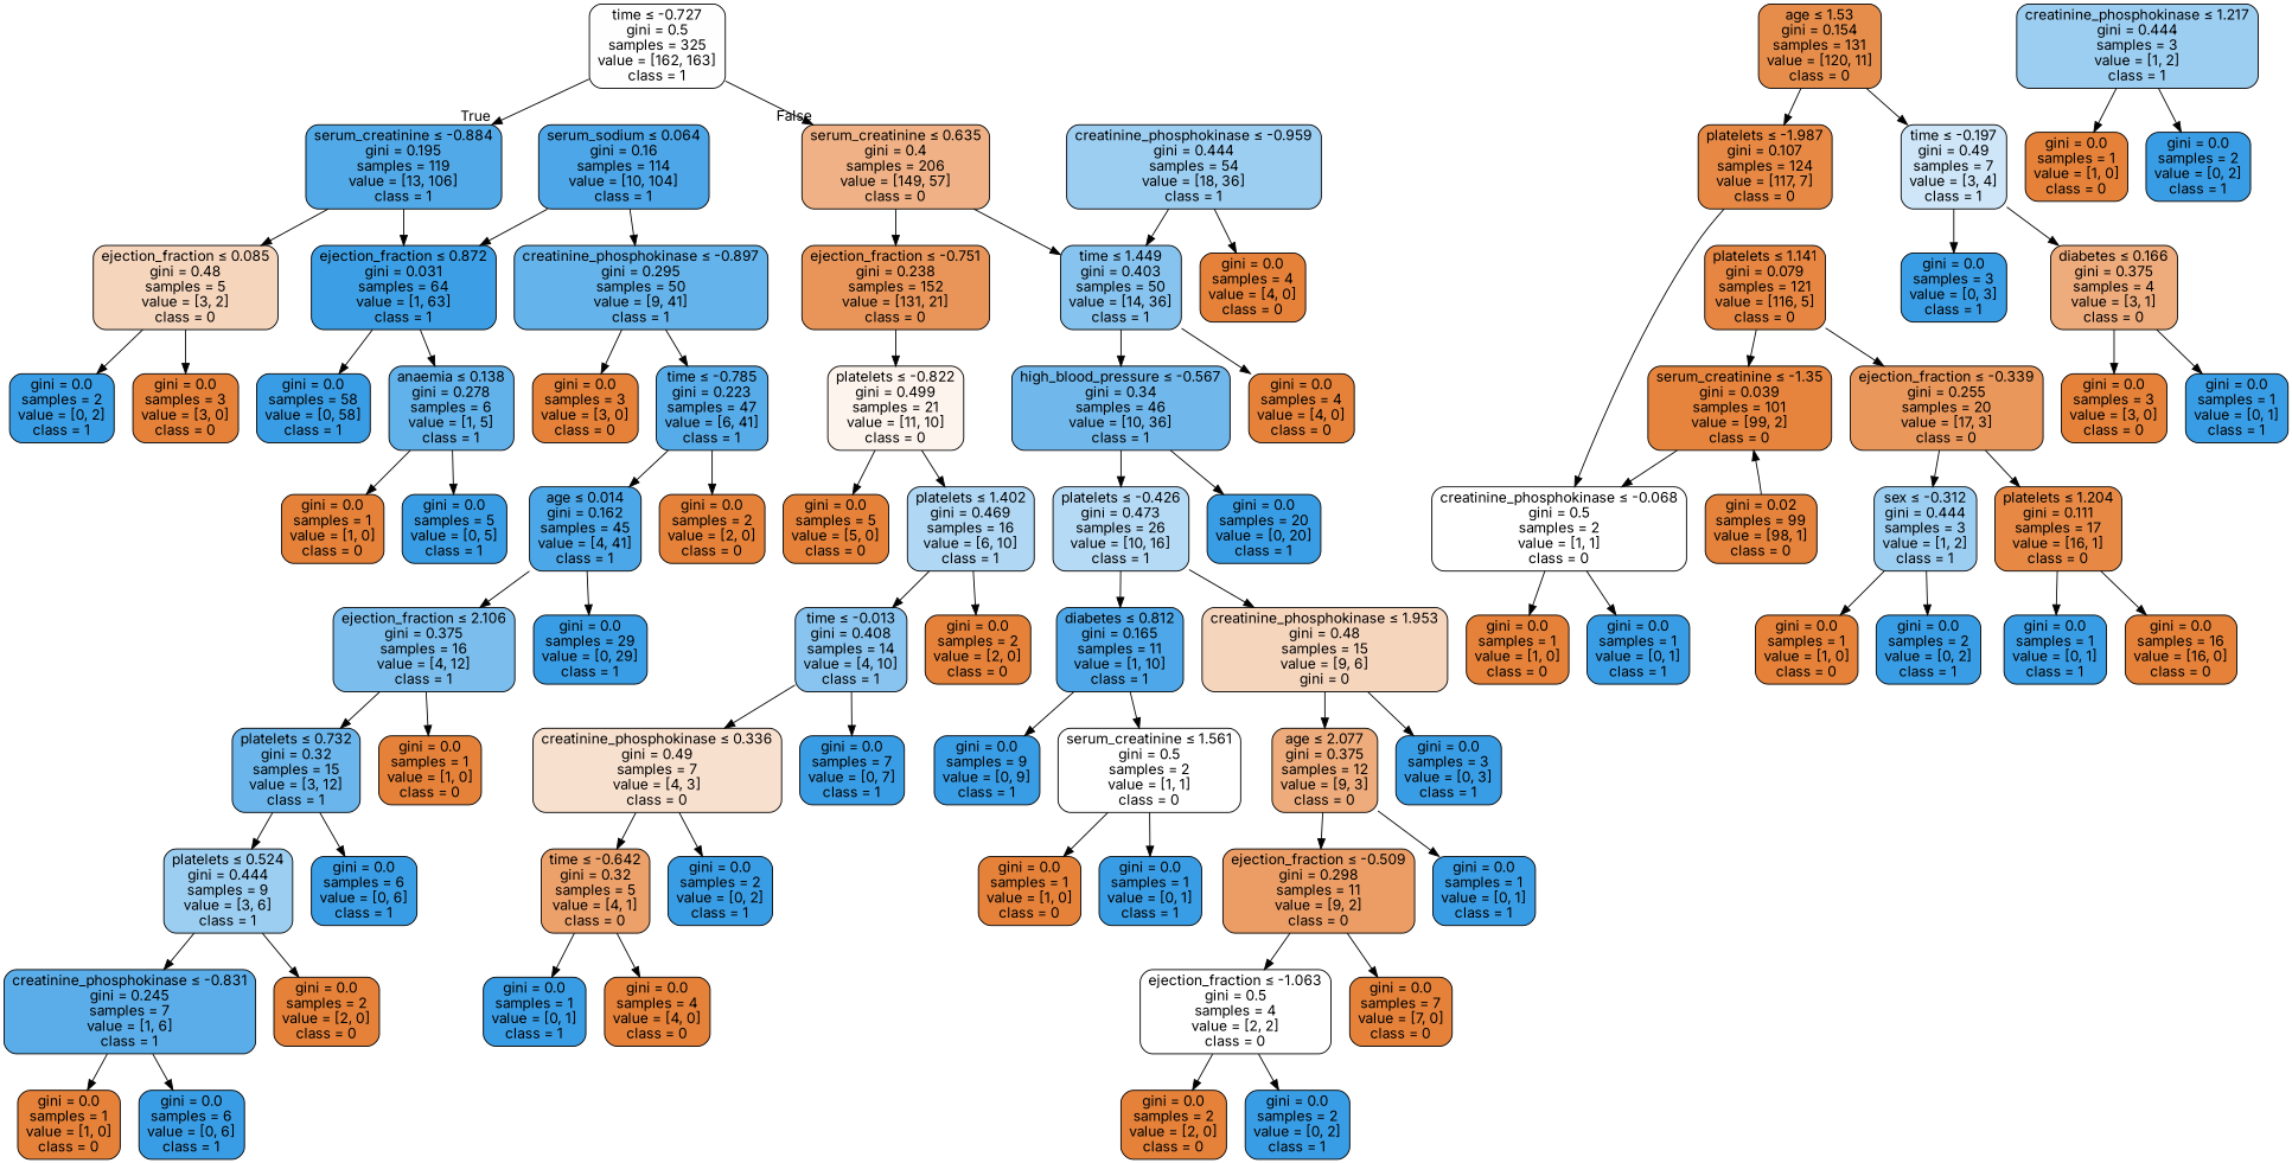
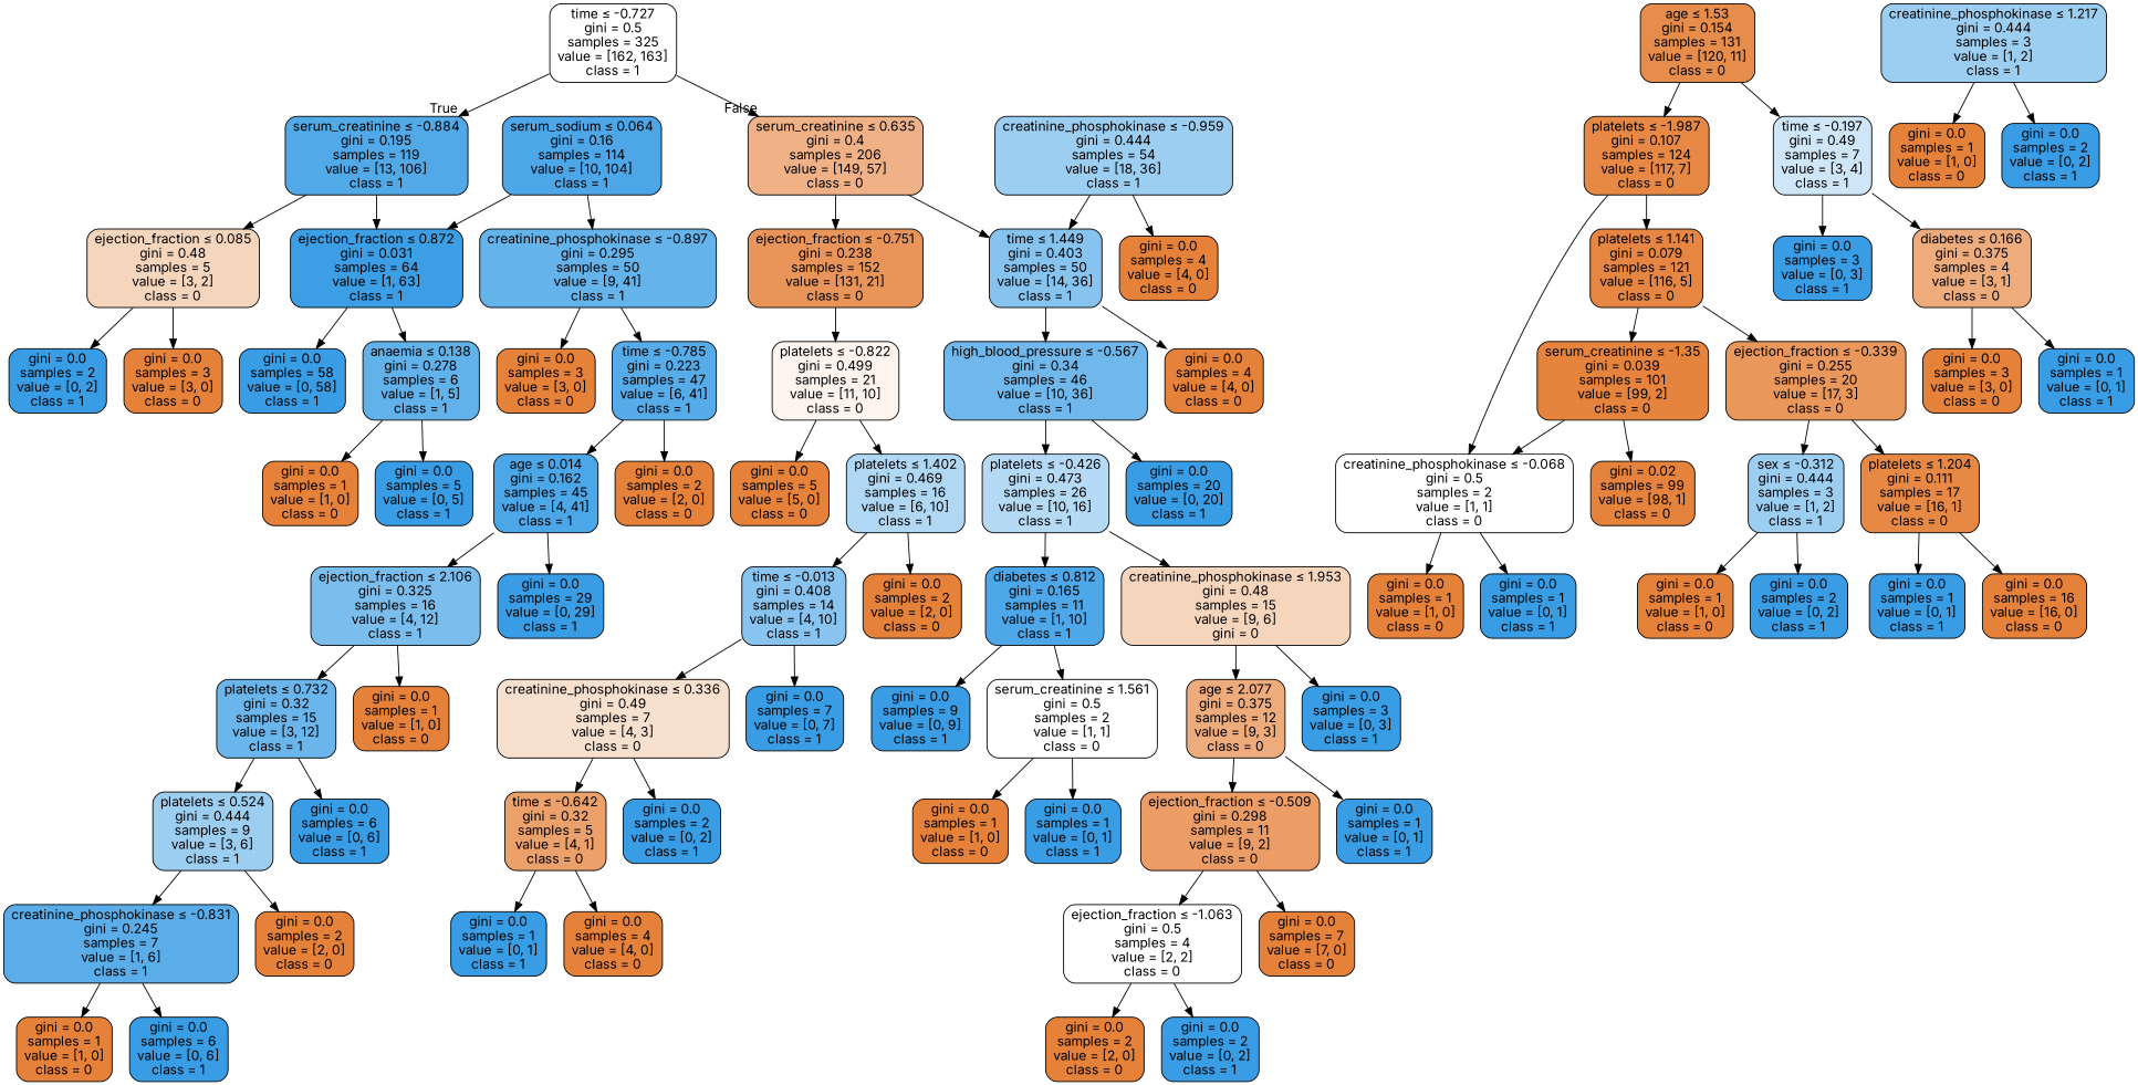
  digraph {
    fontname=Inter
    node [color=black fillcolor="#399de5" fontname=Inter shape=box style="filled, rounded"]
    edge [fontname=Inter]
    n1 [fillcolor="#fefeff" label=<time &le; -0.727<br/>gini = 0.5<br/>samples = 325<br/>value = [162, 163]<br/>class = 1>]
    n2 [fillcolor="#51a9e8" label=<serum_creatinine &le; -0.884<br/>gini = 0.195<br/>samples = 119<br/>value = [13, 106]<br/>class = 1>]
    n3 [fillcolor="#efb185" label=<serum_creatinine &le; 0.635<br/>gini = 0.4<br/>samples = 206<br/>value = [149, 57]<br/>class = 0>]
    n4 [fillcolor="#f6d5bd" label=<ejection_fraction &le; 0.085<br/>gini = 0.48<br/>samples = 5<br/>value = [3, 2]<br/>class = 0>]
    n5 [fillcolor="#3c9fe5" label=<ejection_fraction &le; 0.872<br/>gini = 0.031<br/>samples = 64<br/>value = [1, 63]<br/>class = 1>]
    n6 [fillcolor="#e99559" label=<ejection_fraction &le; -0.751<br/>gini = 0.238<br/>samples = 152<br/>value = [131, 21]<br/>class = 0>]
    n7 [fillcolor="#86c3ef" label=<time &le; 1.449<br/>gini = 0.403<br/>samples = 50<br/>value = [14, 36]<br/>class = 1>]
    n8 [label=<gini = 0.0<br/>samples = 2<br/>value = [0, 2]<br/>class = 1>]
    n9 [fillcolor="#e58139" label=<gini = 0.0<br/>samples = 3<br/>value = [3, 0]<br/>class = 0>]
    n10 [fillcolor="#4ca6e8" label=<serum_sodium &le; 0.064<br/>gini = 0.16<br/>samples = 114<br/>value = [10, 104]<br/>class = 1>]
    n11 [fillcolor="#64b3eb" label=<creatinine_phosphokinase &le; -0.897<br/>gini = 0.295<br/>samples = 50<br/>value = [9, 41]<br/>class = 1>]
    n12 [label=<gini = 0.0<br/>samples = 58<br/>value = [0, 58]<br/>class = 1>]
    n13 [fillcolor="#61b1ea" label=<anaemia &le; 0.138<br/>gini = 0.278<br/>samples = 6<br/>value = [1, 5]<br/>class = 1>]
    n14 [fillcolor="#e58139" label=<gini = 0.0<br/>samples = 3<br/>value = [3, 0]<br/>class = 0>]
    n15 [fillcolor="#56abe9" label=<time &le; -0.785<br/>gini = 0.223<br/>samples = 47<br/>value = [6, 41]<br/>class = 1>]
    n16 [fillcolor="#e58139" label=<gini = 0.0<br/>samples = 1<br/>value = [1, 0]<br/>class = 0>]
    n17 [label=<gini = 0.0<br/>samples = 5<br/>value = [0, 5]<br/>class = 1>]
    n18 [fillcolor="#4ca7e8" label=<age &le; 0.014<br/>gini = 0.162<br/>samples = 45<br/>value = [4, 41]<br/>class = 1>]
    n19 [fillcolor="#e58139" label=<gini = 0.0<br/>samples = 2<br/>value = [2, 0]<br/>class = 0>]
-   n20 [fillcolor="#7bbeee" label=<ejection_fraction &le; 2.106<br/>gini = 0.375<br/>samples = 16<br/>value = [4, 12]<br/>class = 1>]
+   n20 [fillcolor="#7bbeee" label=<ejection_fraction &le; 2.106<br/>gini = 0.325<br/>samples = 16<br/>value = [4, 12]<br/>class = 1>]
    n21 [label=<gini = 0.0<br/>samples = 29<br/>value = [0, 29]<br/>class = 1>]
    n22 [fillcolor="#6ab6ec" label=<platelets &le; 0.732<br/>gini = 0.32<br/>samples = 15<br/>value = [3, 12]<br/>class = 1>]
    n23 [fillcolor="#e58139" label=<gini = 0.0<br/>samples = 1<br/>value = [1, 0]<br/>class = 0>]
    n24 [fillcolor="#9ccef2" label=<platelets &le; 0.524<br/>gini = 0.444<br/>samples = 9<br/>value = [3, 6]<br/>class = 1>]
    n25 [label=<gini = 0.0<br/>samples = 6<br/>value = [0, 6]<br/>class = 1>]
    n26 [fillcolor="#5aade9" label=<creatinine_phosphokinase &le; -0.831<br/>gini = 0.245<br/>samples = 7<br/>value = [1, 6]<br/>class = 1>]
    n27 [fillcolor="#e58139" label=<gini = 0.0<br/>samples = 2<br/>value = [2, 0]<br/>class = 0>]
    n28 [fillcolor="#e58139" label=<gini = 0.0<br/>samples = 1<br/>value = [1, 0]<br/>class = 0>]
    n29 [label=<gini = 0.0<br/>samples = 6<br/>value = [0, 6]<br/>class = 1>]
    n30 [fillcolor="#fdf4ed" label=<platelets &le; -0.822<br/>gini = 0.499<br/>samples = 21<br/>value = [11, 10]<br/>class = 0>]
    n31 [fillcolor="#9ccef2" label=<creatinine_phosphokinase &le; -0.959<br/>gini = 0.444<br/>samples = 54<br/>value = [18, 36]<br/>class = 1>]
    n32 [fillcolor="#e58139" label=<gini = 0.0<br/>samples = 4<br/>value = [4, 0]<br/>class = 0>]
    n33 [fillcolor="#e58139" label=<gini = 0.0<br/>samples = 5<br/>value = [5, 0]<br/>class = 0>]
    n34 [fillcolor="#b0d8f5" label=<platelets &le; 1.402<br/>gini = 0.469<br/>samples = 16<br/>value = [6, 10]<br/>class = 1>]
    n35 [fillcolor="#e78d4b" label=<age &le; 1.53<br/>gini = 0.154<br/>samples = 131<br/>value = [120, 11]<br/>class = 0>]
    n36 [fillcolor="#e78945" label=<platelets &le; -1.987<br/>gini = 0.107<br/>samples = 124<br/>value = [117, 7]<br/>class = 0>]
    n37 [fillcolor="#cee6f8" label=<time &le; -0.197<br/>gini = 0.49<br/>samples = 7<br/>value = [3, 4]<br/>class = 1>]
    n38 [fillcolor="#88c4ef" label=<time &le; -0.013<br/>gini = 0.408<br/>samples = 14<br/>value = [4, 10]<br/>class = 1>]
    n39 [fillcolor="#e58139" label=<gini = 0.0<br/>samples = 2<br/>value = [2, 0]<br/>class = 0>]
    n40 [fillcolor="#f8e0ce" label=<creatinine_phosphokinase &le; 0.336<br/>gini = 0.49<br/>samples = 7<br/>value = [4, 3]<br/>class = 0>]
    n41 [label=<gini = 0.0<br/>samples = 7<br/>value = [0, 7]<br/>class = 1>]
    n42 [fillcolor="#eca06a" label=<time &le; -0.642<br/>gini = 0.32<br/>samples = 5<br/>value = [4, 1]<br/>class = 0>]
    n43 [label=<gini = 0.0<br/>samples = 2<br/>value = [0, 2]<br/>class = 1>]
    n44 [label=<gini = 0.0<br/>samples = 1<br/>value = [0, 1]<br/>class = 1>]
    n45 [fillcolor="#e58139" label=<gini = 0.0<br/>samples = 4<br/>value = [4, 0]<br/>class = 0>]
    n46 [fillcolor="#e68642" label=<platelets &le; 1.141<br/>gini = 0.079<br/>samples = 121<br/>value = [116, 5]<br/>class = 0>]
    n47 [fillcolor="#ffffff" label=<creatinine_phosphokinase &le; -0.068<br/>gini = 0.5<br/>samples = 2<br/>value = [1, 1]<br/>class = 0>]
    n48 [label=<gini = 0.0<br/>samples = 3<br/>value = [0, 3]<br/>class = 1>]
    n49 [fillcolor="#eeab7b" label=<diabetes &le; 0.166<br/>gini = 0.375<br/>samples = 4<br/>value = [3, 1]<br/>class = 0>]
    n50 [fillcolor="#9ccef2" label=<creatinine_phosphokinase &le; 1.217<br/>gini = 0.444<br/>samples = 3<br/>value = [1, 2]<br/>class = 1>]
    n51 [fillcolor="#e58139" label=<gini = 0.0<br/>samples = 1<br/>value = [1, 0]<br/>class = 0>]
    n52 [label=<gini = 0.0<br/>samples = 2<br/>value = [0, 2]<br/>class = 1>]
    n53 [fillcolor="#e6843d" label=<serum_creatinine &le; -1.35<br/>gini = 0.039<br/>samples = 101<br/>value = [99, 2]<br/>class = 0>]
    n54 [fillcolor="#ea975c" label=<ejection_fraction &le; -0.339<br/>gini = 0.255<br/>samples = 20<br/>value = [17, 3]<br/>class = 0>]
    n55 [fillcolor="#e5823b" label=<gini = 0.02<br/>samples = 99<br/>value = [98, 1]<br/>class = 0>]
    n56 [fillcolor="#9ccef2" label=<sex &le; -0.312<br/>gini = 0.444<br/>samples = 3<br/>value = [1, 2]<br/>class = 1>]
    n57 [fillcolor="#e78945" label=<platelets &le; 1.204<br/>gini = 0.111<br/>samples = 17<br/>value = [16, 1]<br/>class = 0>]
    n58 [fillcolor="#e58139" label=<gini = 0.0<br/>samples = 1<br/>value = [1, 0]<br/>class = 0>]
    n59 [label=<gini = 0.0<br/>samples = 1<br/>value = [0, 1]<br/>class = 1>]
    n60 [fillcolor="#e58139" label=<gini = 0.0<br/>samples = 1<br/>value = [1, 0]<br/>class = 0>]
    n61 [label=<gini = 0.0<br/>samples = 2<br/>value = [0, 2]<br/>class = 1>]
    n62 [label=<gini = 0.0<br/>samples = 1<br/>value = [0, 1]<br/>class = 1>]
    n63 [fillcolor="#e58139" label=<gini = 0.0<br/>samples = 16<br/>value = [16, 0]<br/>class = 0>]
    n64 [fillcolor="#e58139" label=<gini = 0.0<br/>samples = 3<br/>value = [3, 0]<br/>class = 0>]
    n65 [label=<gini = 0.0<br/>samples = 1<br/>value = [0, 1]<br/>class = 1>]
    n66 [fillcolor="#70b8ec" label=<high_blood_pressure &le; -0.567<br/>gini = 0.34<br/>samples = 46<br/>value = [10, 36]<br/>class = 1>]
    n67 [fillcolor="#e58139" label=<gini = 0.0<br/>samples = 4<br/>value = [4, 0]<br/>class = 0>]
    n68 [fillcolor="#b5daf5" label=<platelets &le; -0.426<br/>gini = 0.473<br/>samples = 26<br/>value = [10, 16]<br/>class = 1>]
    n69 [label=<gini = 0.0<br/>samples = 20<br/>value = [0, 20]<br/>class = 1>]
    n70 [fillcolor="#4da7e8" label=<diabetes &le; 0.812<br/>gini = 0.165<br/>samples = 11<br/>value = [1, 10]<br/>class = 1>]
    n71 [fillcolor="#f6d5bd" label=<creatinine_phosphokinase &le; 1.953<br/>gini = 0.48<br/>samples = 15<br/>value = [9, 6]<br/>gini = 0>]
    n72 [label=<gini = 0.0<br/>samples = 9<br/>value = [0, 9]<br/>class = 1>]
    n73 [fillcolor="#ffffff" label=<serum_creatinine &le; 1.561<br/>gini = 0.5<br/>samples = 2<br/>value = [1, 1]<br/>class = 0>]
    n74 [fillcolor="#eeab7b" label=<age &le; 2.077<br/>gini = 0.375<br/>samples = 12<br/>value = [9, 3]<br/>class = 0>]
    n75 [label=<gini = 0.0<br/>samples = 3<br/>value = [0, 3]<br/>class = 1>]
    n76 [fillcolor="#e58139" label=<gini = 0.0<br/>samples = 1<br/>value = [1, 0]<br/>class = 0>]
    n77 [label=<gini = 0.0<br/>samples = 1<br/>value = [0, 1]<br/>class = 1>]
    n78 [fillcolor="#eb9d65" label=<ejection_fraction &le; -0.509<br/>gini = 0.298<br/>samples = 11<br/>value = [9, 2]<br/>class = 0>]
    n79 [label=<gini = 0.0<br/>samples = 1<br/>value = [0, 1]<br/>class = 1>]
    n80 [fillcolor="#ffffff" label=<ejection_fraction &le; -1.063<br/>gini = 0.5<br/>samples = 4<br/>value = [2, 2]<br/>class = 0>]
    n81 [fillcolor="#e58139" label=<gini = 0.0<br/>samples = 7<br/>value = [7, 0]<br/>class = 0>]
    n82 [fillcolor="#e58139" label=<gini = 0.0<br/>samples = 2<br/>value = [2, 0]<br/>class = 0>]
    n83 [label=<gini = 0.0<br/>samples = 2<br/>value = [0, 2]<br/>class = 1>]
    n1 -> n2 [headlabel=True labelangle=45 labeldistance=2.5]
    n1 -> n3 [headlabel=False labelangle=-45 labeldistance=2.5]
    n2 -> n4
    n2 -> n5
    n3 -> n6
    n3 -> n7
    n4 -> n8
    n4 -> n9
    n5 -> n12
    n5 -> n13
    n6 -> n30
    n7 -> n66
    n7 -> n67
    n10 -> n5
    n10 -> n11
    n11 -> n14
    n11 -> n15
    n13 -> n16
    n13 -> n17
    n15 -> n18
    n15 -> n19
    n18 -> n20
    n18 -> n21
    n20 -> n22
    n20 -> n23
    n22 -> n24
    n22 -> n25
    n24 -> n26
    n24 -> n27
    n26 -> n28
    n26 -> n29
    n30 -> n33
    n30 -> n34
    n31 -> n7
    n31 -> n32
    n34 -> n38
    n34 -> n39
    n35 -> n36
    n35 -> n37
+   n36 -> n46
    n36 -> n47
    n37 -> n48
    n37 -> n49
    n38 -> n40
    n38 -> n41
    n40 -> n42
    n40 -> n43
    n42 -> n44
    n42 -> n45
    n46 -> n53
    n46 -> n54
    n47 -> n58
    n47 -> n59
    n49 -> n64
    n49 -> n65
    n50 -> n51
    n50 -> n52
    n53 -> n47
-   n55 -> n53
+   n53 -> n55
    n54 -> n56
    n54 -> n57
    n56 -> n60
    n56 -> n61
    n57 -> n62
    n57 -> n63
    n66 -> n68
    n66 -> n69
    n68 -> n70
    n68 -> n71
    n70 -> n72
    n70 -> n73
    n71 -> n74
    n71 -> n75
    n73 -> n76
    n73 -> n77
    n74 -> n78
    n74 -> n79
    n78 -> n80
    n78 -> n81
    n80 -> n82
    n80 -> n83
  }
